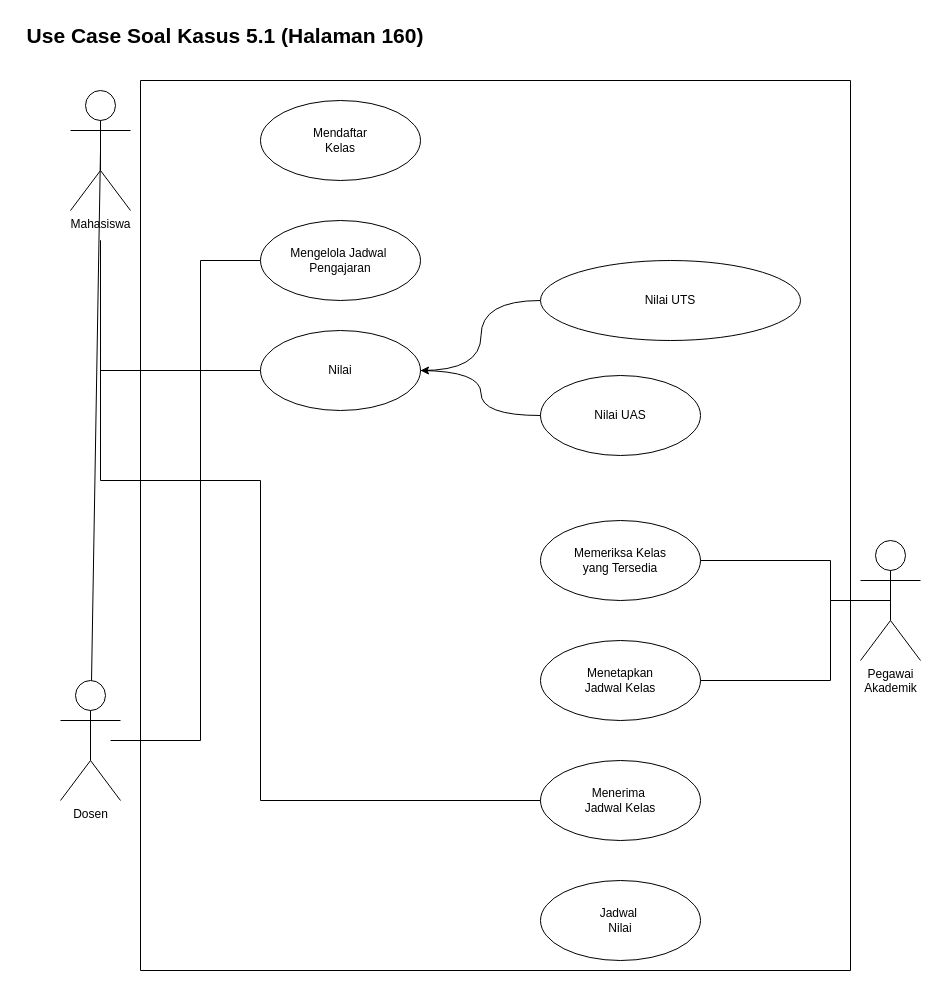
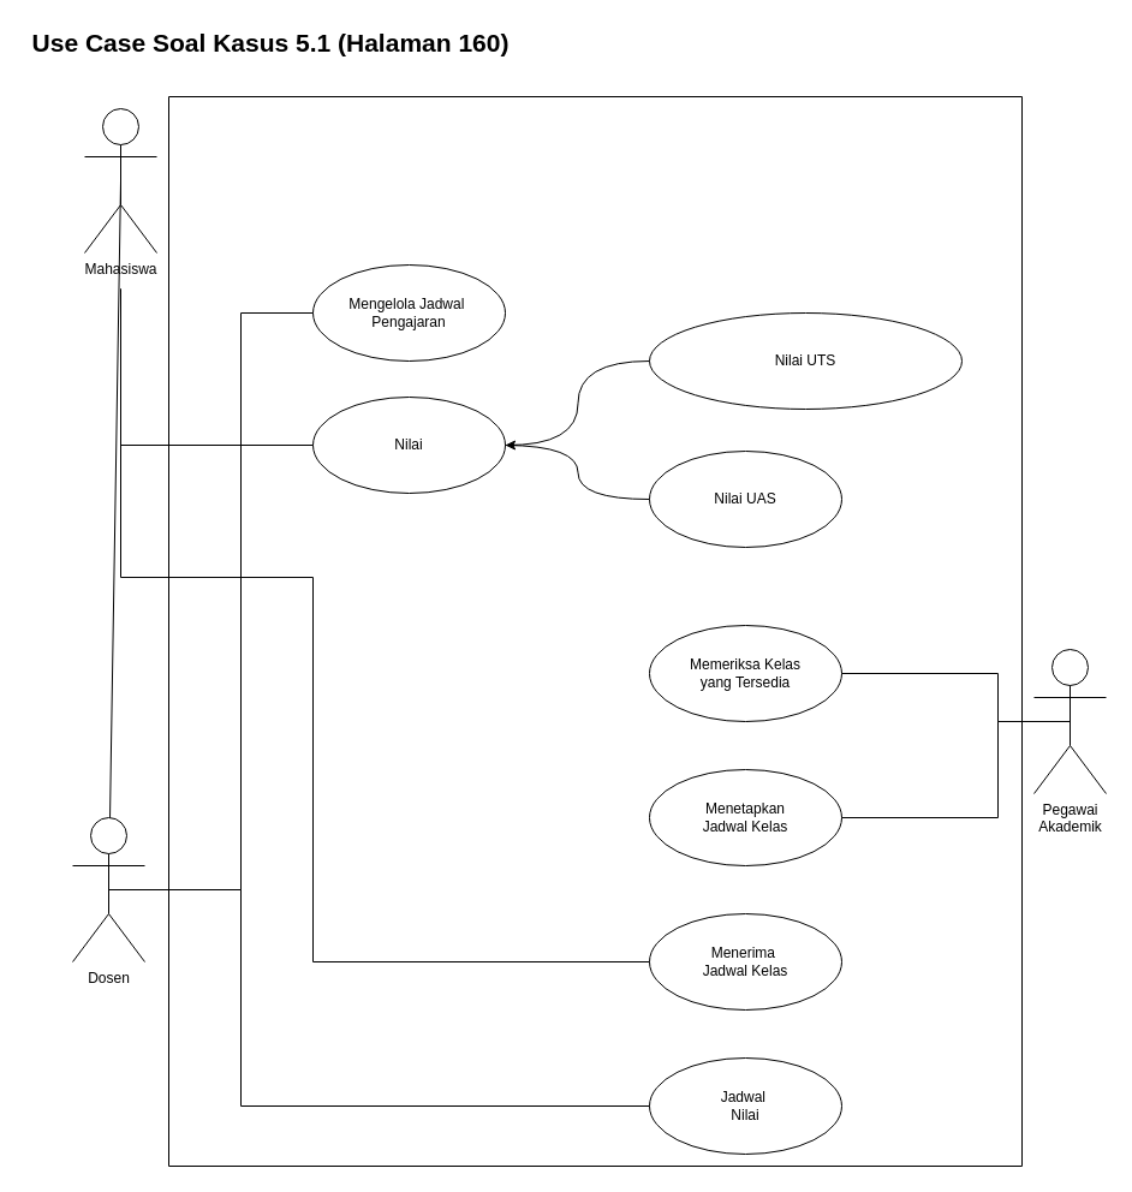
  <mxCell id="0" />
  <mxCell id="1" parent="0" />
  <mxCell id="2" value="Pegawai&lt;br&gt;Akademik" style="shape=umlActor;verticalLabelPosition=bottom;verticalAlign=top;html=1;outlineConnect=0;" vertex="1" parent="1"><mxGeometry x="860" y="540" width="60" height="120" as="geometry" /></mxCell>
  <mxCell id="3" value="Dosen" style="shape=umlActor;verticalLabelPosition=bottom;verticalAlign=top;html=1;outlineConnect=0;" vertex="1" parent="1"><mxGeometry x="60" y="680" width="60" height="120" as="geometry" /></mxCell>
- <mxCell id="4" value="Mendaftar&lt;div&gt;Kelas&lt;/div&gt;" style="ellipse;whiteSpace=wrap;html=1;" vertex="1" parent="1"><mxGeometry x="260" y="100" width="160" height="80" as="geometry" /></mxCell>
  <mxCell id="5" value="Mahasiswa" style="shape=umlActor;verticalLabelPosition=bottom;verticalAlign=top;html=1;outlineConnect=0;" vertex="1" parent="1"><mxGeometry x="70" y="90" width="60" height="120" as="geometry" /></mxCell>
  <mxCell id="6" value="Mengelola Jadwal&amp;nbsp;&lt;div&gt;&lt;span style=&quot;background-color: initial;&quot;&gt;Pengajaran&lt;/span&gt;&lt;/div&gt;" style="ellipse;whiteSpace=wrap;html=1;" vertex="1" parent="1"><mxGeometry x="260" y="220" width="160" height="80" as="geometry" /></mxCell>
  <mxCell id="7" value="" style="endArrow=none;html=1;rounded=0;exitX=0.5;exitY=0.5;exitDx=0;exitDy=0;exitPerimeter=0;" edge="1" parent="1" source="5" target="3"><mxGeometry width="50" height="50" relative="1" as="geometry"><mxPoint x="130" y="140" as="sourcePoint" /><mxPoint x="190" y="100" as="targetPoint" /></mxGeometry></mxCell>
  <mxCell id="8" value="Memeriksa Kelas&lt;div&gt;yang Tersedia&lt;/div&gt;" style="ellipse;whiteSpace=wrap;html=1;" vertex="1" parent="1"><mxGeometry x="540" y="520" width="160" height="80" as="geometry" /></mxCell>
  <mxCell id="9" value="Menetapkan&lt;br&gt;Jadwal Kelas" style="ellipse;whiteSpace=wrap;html=1;" vertex="1" parent="1"><mxGeometry x="540" y="640" width="160" height="80" as="geometry" /></mxCell>
  <mxCell id="10" value="" style="endArrow=none;html=1;rounded=0;entryX=0;entryY=0.5;entryDx=0;entryDy=0;edgeStyle=orthogonalEdgeStyle;" edge="1" parent="1" target="6"><mxGeometry width="50" height="50" relative="1" as="geometry"><mxPoint x="110" y="740" as="sourcePoint" /><mxPoint x="170" y="570" as="targetPoint" /><Array as="points"><mxPoint x="200" y="740" /><mxPoint x="200" y="260" /></Array></mxGeometry></mxCell>
  <mxCell id="11" value="" style="endArrow=none;html=1;rounded=0;exitX=1;exitY=0.5;exitDx=0;exitDy=0;edgeStyle=orthogonalEdgeStyle;" edge="1" parent="1" source="8"><mxGeometry width="50" height="50" relative="1" as="geometry"><mxPoint x="810" y="650" as="sourcePoint" /><mxPoint x="860" y="600" as="targetPoint" /><Array as="points"><mxPoint x="830" y="560" /><mxPoint x="830" y="600" /></Array></mxGeometry></mxCell>
  <mxCell id="12" value="" style="endArrow=none;html=1;rounded=0;edgeStyle=orthogonalEdgeStyle;entryX=0.5;entryY=0.5;entryDx=0;entryDy=0;entryPerimeter=0;" edge="1" parent="1" target="2"><mxGeometry width="50" height="50" relative="1" as="geometry"><mxPoint x="700" y="680" as="sourcePoint" /><mxPoint x="860" y="600" as="targetPoint" /><Array as="points"><mxPoint x="830" y="680" /><mxPoint x="830" y="600" /></Array></mxGeometry></mxCell>
  <mxCell id="13" value="Jadwal&amp;nbsp;&lt;br&gt;Nilai" style="ellipse;whiteSpace=wrap;html=1;" vertex="1" parent="1"><mxGeometry x="540" y="880" width="160" height="80" as="geometry" /></mxCell>
  <mxCell id="14" value="Nilai" style="ellipse;whiteSpace=wrap;html=1;" vertex="1" parent="1"><mxGeometry x="260" y="330" width="160" height="80" as="geometry" /></mxCell>
  <mxCell id="15" value="Nilai UTS" style="ellipse;whiteSpace=wrap;html=1;" vertex="1" parent="1"><mxGeometry x="540" y="260" width="260" height="80" as="geometry" /></mxCell>
  <mxCell id="16" value="Nilai UAS" style="ellipse;whiteSpace=wrap;html=1;" vertex="1" parent="1"><mxGeometry x="540" y="375" width="160" height="80" as="geometry" /></mxCell>
  <mxCell id="17" value="" style="endArrow=none;html=1;rounded=0;entryX=0;entryY=0.5;entryDx=0;entryDy=0;edgeStyle=orthogonalEdgeStyle;curved=1;" edge="1" parent="1" target="15"><mxGeometry width="50" height="50" relative="1" as="geometry"><mxPoint x="420" y="370" as="sourcePoint" /><mxPoint x="470" y="320" as="targetPoint" /></mxGeometry></mxCell>
  <mxCell id="18" value="" style="endArrow=none;html=1;rounded=0;entryX=0;entryY=0.5;entryDx=0;entryDy=0;edgeStyle=orthogonalEdgeStyle;curved=1;" edge="1" parent="1" target="16"><mxGeometry width="50" height="50" relative="1" as="geometry"><mxPoint x="420" y="370" as="sourcePoint" /><mxPoint x="470" y="320" as="targetPoint" /></mxGeometry></mxCell>
  <mxCell id="19" value="" style="endArrow=none;html=1;rounded=0;edgeStyle=orthogonalEdgeStyle;" edge="1" parent="1"><mxGeometry width="50" height="50" relative="1" as="geometry"><mxPoint x="100" y="240" as="sourcePoint" /><mxPoint x="260" y="370" as="targetPoint" /><Array as="points"><mxPoint x="100" y="370" /></Array></mxGeometry></mxCell>
+ <mxCell id="20" value="" style="endArrow=none;html=1;rounded=0;entryX=0;entryY=0.5;entryDx=0;entryDy=0;edgeStyle=orthogonalEdgeStyle;exitX=0.5;exitY=0.5;exitDx=0;exitDy=0;exitPerimeter=0;" edge="1" parent="1" source="3" target="13"><mxGeometry width="50" height="50" relative="1" as="geometry"><mxPoint x="110" y="740" as="sourcePoint" /><mxPoint x="390" y="500" as="targetPoint" /><Array as="points"><mxPoint x="200" y="740" /><mxPoint x="200" y="920" /></Array></mxGeometry></mxCell>
  <mxCell id="21" value="Menerima&amp;nbsp;&lt;br&gt;Jadwal Kelas" style="ellipse;whiteSpace=wrap;html=1;" vertex="1" parent="1"><mxGeometry x="540" y="760" width="160" height="80" as="geometry" /></mxCell>
  <mxCell id="22" value="" style="endArrow=classic;html=1;rounded=0;entryX=1;entryY=0.5;entryDx=0;entryDy=0;" edge="1" parent="1" target="14"><mxGeometry width="50" height="50" relative="1" as="geometry"><mxPoint x="430" y="370" as="sourcePoint" /><mxPoint x="620" y="340" as="targetPoint" /></mxGeometry></mxCell>
  <mxCell id="23" value="" style="endArrow=none;html=1;rounded=0;entryX=0;entryY=0.5;entryDx=0;entryDy=0;edgeStyle=orthogonalEdgeStyle;" edge="1" parent="1" target="21"><mxGeometry width="50" height="50" relative="1" as="geometry"><mxPoint x="100" y="240" as="sourcePoint" /><mxPoint x="480" y="470" as="targetPoint" /><Array as="points"><mxPoint x="100" y="480" /><mxPoint x="260" y="480" /><mxPoint x="260" y="800" /></Array></mxGeometry></mxCell>
  <mxCell id="24" value="" style="swimlane;startSize=0;" vertex="1" parent="1"><mxGeometry x="140" y="80" width="710" height="890" as="geometry" /></mxCell>
  <mxCell id="25" value="Use Case Soal Kasus 5.1 (Halaman 160)" style="text;html=1;align=center;verticalAlign=middle;whiteSpace=wrap;rounded=0;fontSize=21;fontStyle=1" vertex="1" parent="1"><mxGeometry x="20" y="20" width="410" height="30" as="geometry" /></mxCell>
